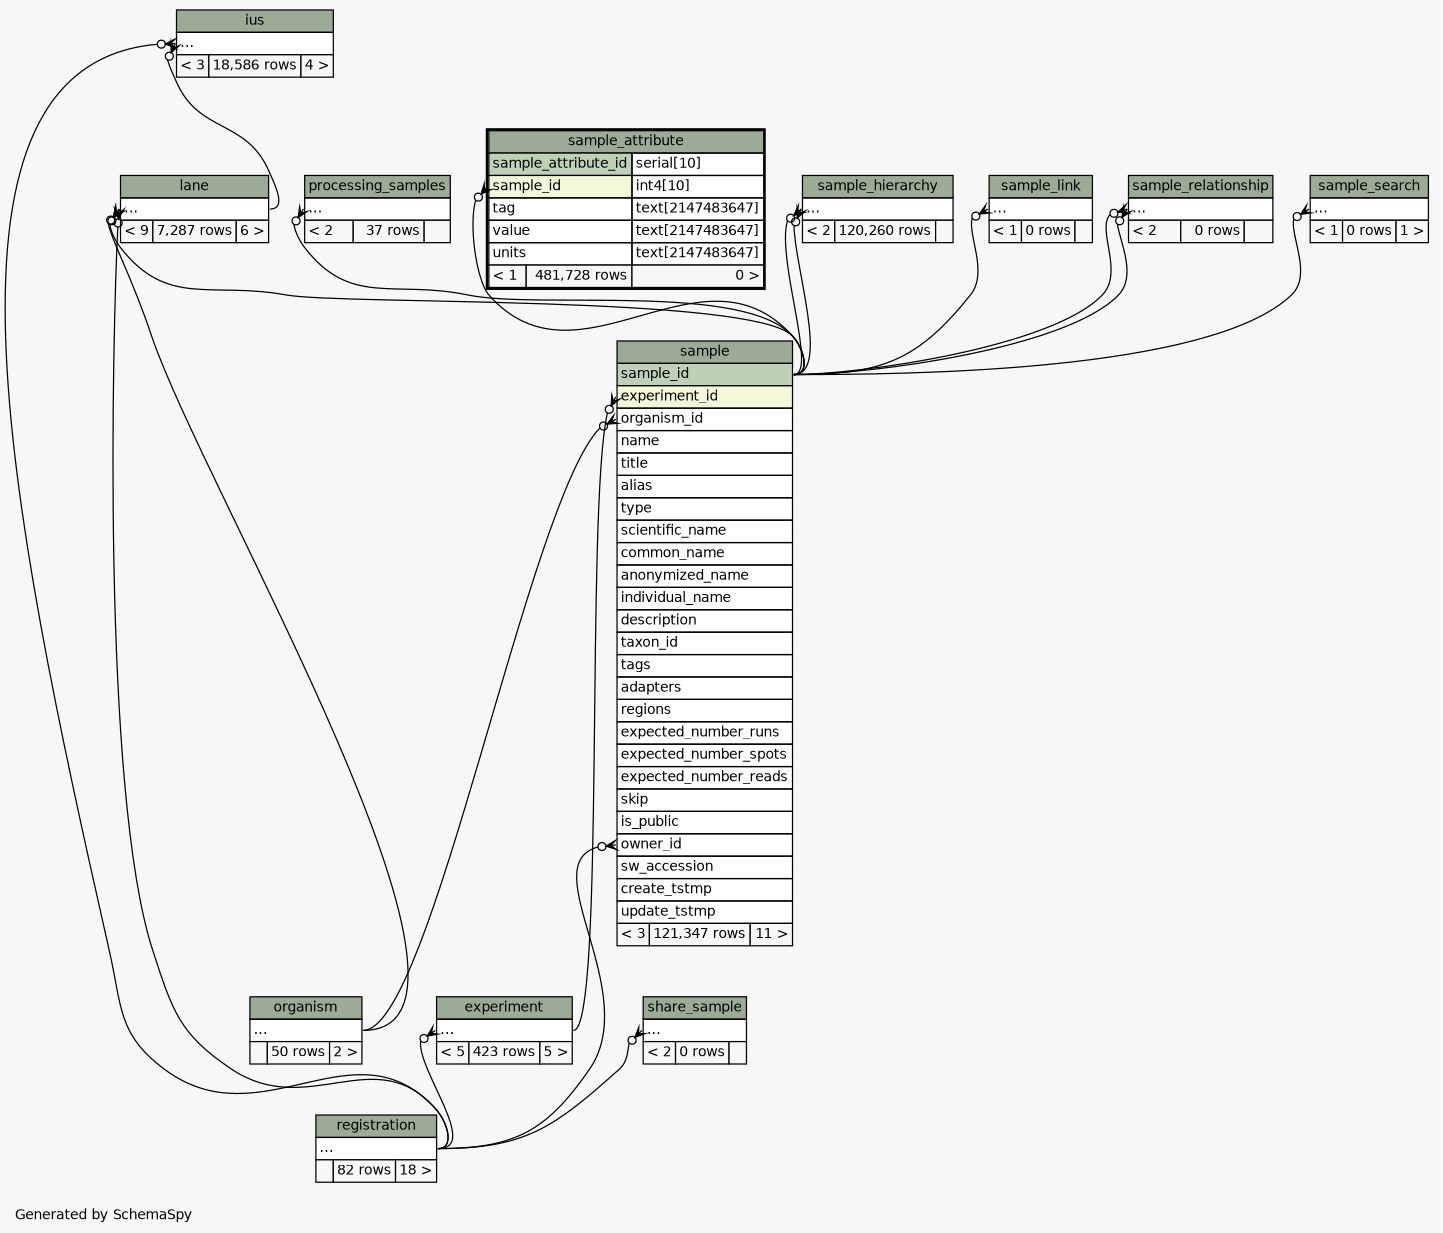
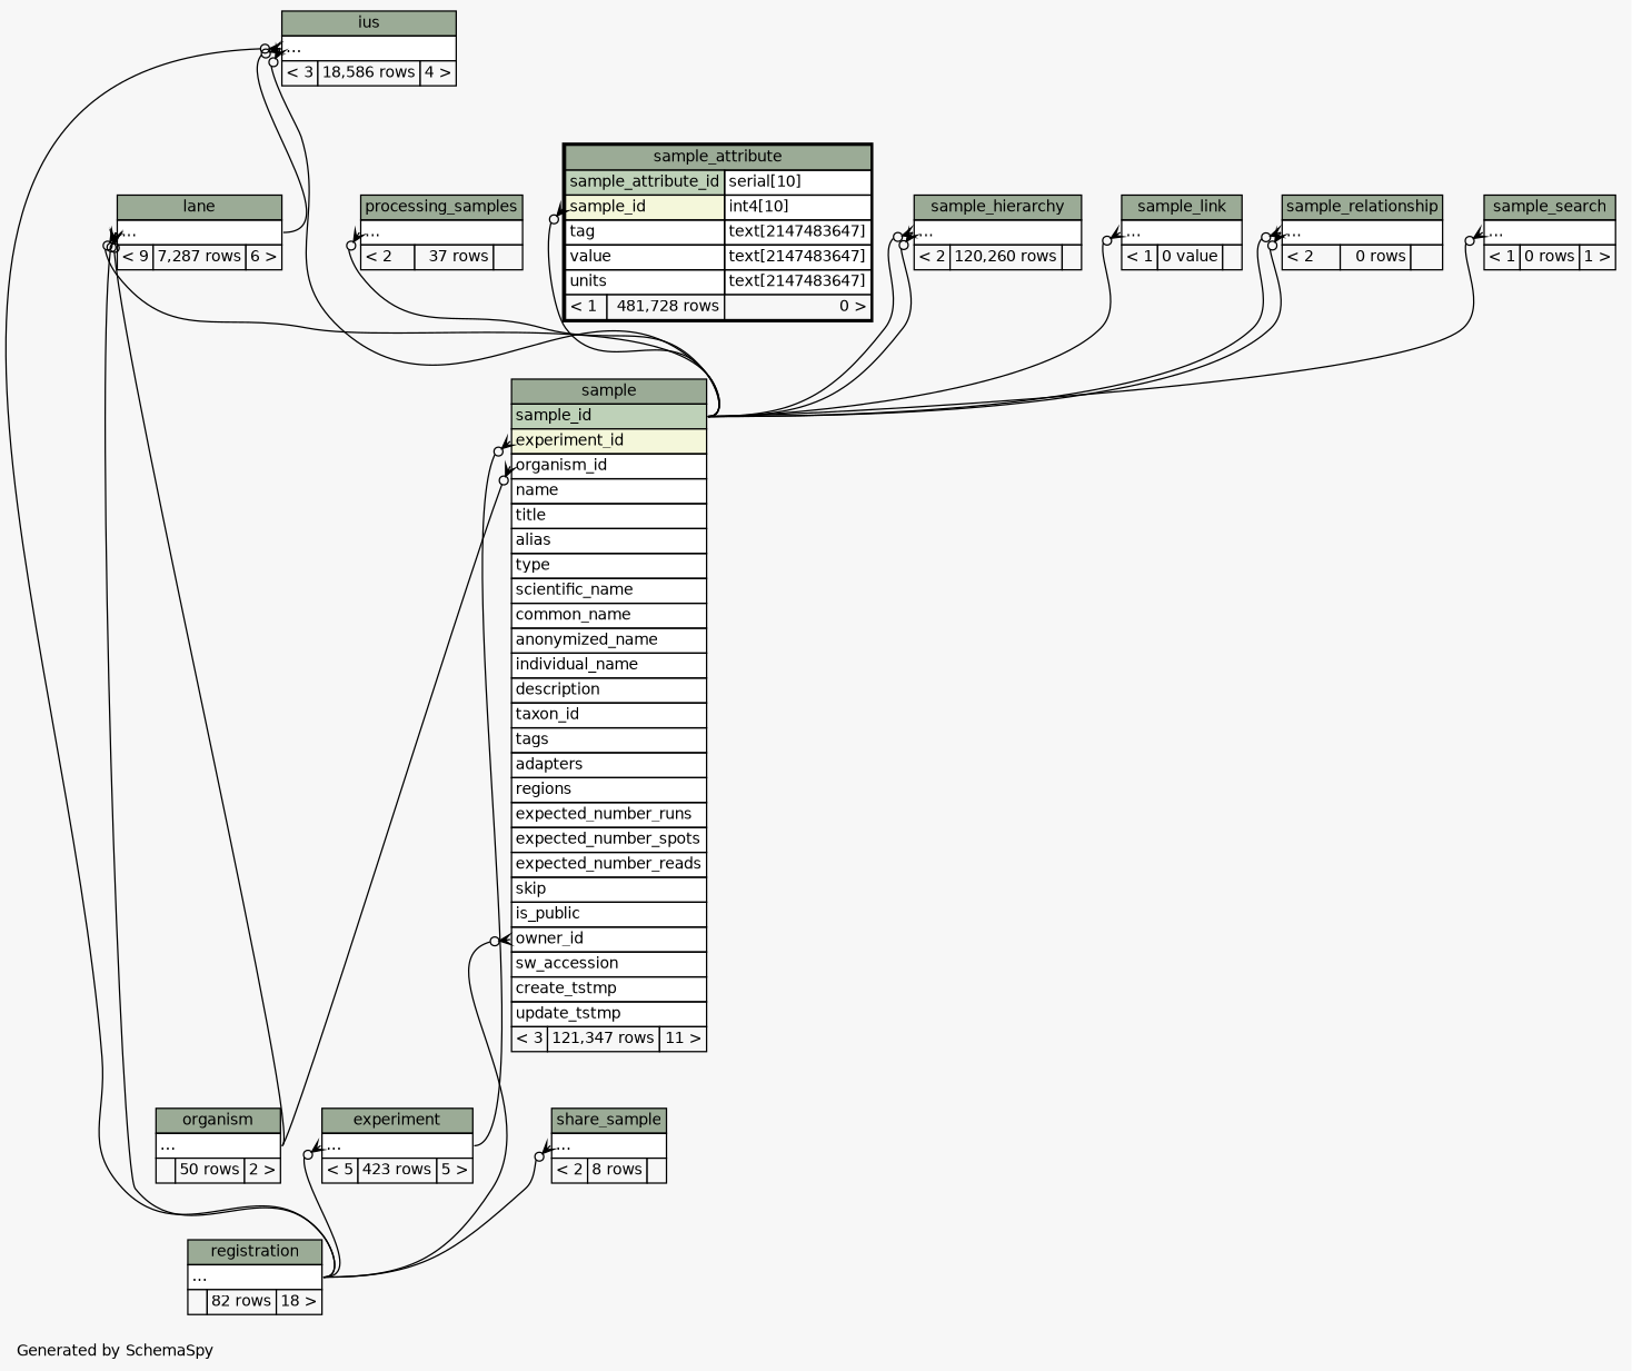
  digraph {
    bgcolor="#f7f7f7"
    fontname=Helvetica
    fontsize=11
    label="\nGenerated by SchemaSpy"
    labeljust=l
    nodesep=0.18
    rankdir=TB
    ranksep=0.46
    node [fontname=Helvetica fontsize=11 shape=plaintext]
    edge [arrowhead=none arrowsize=0.8 arrowtail=crowodot dir=back headport="sample_id:e" tailport="elipses:w"]
    n1 [label=<     <TABLE BORDER="0" CELLBORDER="1" CELLSPACING="0" BGCOLOR="#ffffff">       <TR><TD COLSPAN="3" BGCOLOR="#9bab96" ALIGN="CENTER">experiment</TD></TR>       <TR><TD PORT="elipses" COLSPAN="3" ALIGN="LEFT">...</TD></TR>       <TR><TD ALIGN="LEFT" BGCOLOR="#f7f7f7">&lt; 5</TD><TD ALIGN="RIGHT" BGCOLOR="#f7f7f7">423 rows</TD><TD ALIGN="RIGHT" BGCOLOR="#f7f7f7">5 &gt;</TD></TR>     </TABLE>>]
    n2 [label=<     <TABLE BORDER="0" CELLBORDER="1" CELLSPACING="0" BGCOLOR="#ffffff">       <TR><TD COLSPAN="3" BGCOLOR="#9bab96" ALIGN="CENTER">registration</TD></TR>       <TR><TD PORT="elipses" COLSPAN="3" ALIGN="LEFT">...</TD></TR>       <TR><TD ALIGN="LEFT" BGCOLOR="#f7f7f7">  </TD><TD ALIGN="RIGHT" BGCOLOR="#f7f7f7">82 rows</TD><TD ALIGN="RIGHT" BGCOLOR="#f7f7f7">18 &gt;</TD></TR>     </TABLE>>]
    n3 [label=<     <TABLE BORDER="0" CELLBORDER="1" CELLSPACING="0" BGCOLOR="#ffffff">       <TR><TD COLSPAN="3" BGCOLOR="#9bab96" ALIGN="CENTER">ius</TD></TR>       <TR><TD PORT="elipses" COLSPAN="3" ALIGN="LEFT">...</TD></TR>       <TR><TD ALIGN="LEFT" BGCOLOR="#f7f7f7">&lt; 3</TD><TD ALIGN="RIGHT" BGCOLOR="#f7f7f7">18,586 rows</TD><TD ALIGN="RIGHT" BGCOLOR="#f7f7f7">4 &gt;</TD></TR>     </TABLE>>]
    n4 [label=<     <TABLE BORDER="0" CELLBORDER="1" CELLSPACING="0" BGCOLOR="#ffffff">       <TR><TD COLSPAN="3" BGCOLOR="#9bab96" ALIGN="CENTER">lane</TD></TR>       <TR><TD PORT="elipses" COLSPAN="3" ALIGN="LEFT">...</TD></TR>       <TR><TD ALIGN="LEFT" BGCOLOR="#f7f7f7">&lt; 9</TD><TD ALIGN="RIGHT" BGCOLOR="#f7f7f7">7,287 rows</TD><TD ALIGN="RIGHT" BGCOLOR="#f7f7f7">6 &gt;</TD></TR>     </TABLE>>]
    n5 [label=<     <TABLE BORDER="0" CELLBORDER="1" CELLSPACING="0" BGCOLOR="#ffffff">       <TR><TD COLSPAN="3" BGCOLOR="#9bab96" ALIGN="CENTER">sample</TD></TR>       <TR><TD PORT="sample_id" COLSPAN="3" BGCOLOR="#bed1b8" ALIGN="LEFT">sample_id</TD></TR>       <TR><TD PORT="experiment_id" COLSPAN="3" BGCOLOR="#f4f7da" ALIGN="LEFT">experiment_id</TD></TR>       <TR><TD PORT="organism_id" COLSPAN="3" ALIGN="LEFT">organism_id</TD></TR>       <TR><TD PORT="name" COLSPAN="3" ALIGN="LEFT">name</TD></TR>       <TR><TD PORT="title" COLSPAN="3" ALIGN="LEFT">title</TD></TR>       <TR><TD PORT="alias" COLSPAN="3" ALIGN="LEFT">alias</TD></TR>       <TR><TD PORT="type" COLSPAN="3" ALIGN="LEFT">type</TD></TR>       <TR><TD PORT="scientific_name" COLSPAN="3" ALIGN="LEFT">scientific_name</TD></TR>       <TR><TD PORT="common_name" COLSPAN="3" ALIGN="LEFT">common_name</TD></TR>       <TR><TD PORT="anonymized_name" COLSPAN="3" ALIGN="LEFT">anonymized_name</TD></TR>       <TR><TD PORT="individual_name" COLSPAN="3" ALIGN="LEFT">individual_name</TD></TR>       <TR><TD PORT="description" COLSPAN="3" ALIGN="LEFT">description</TD></TR>       <TR><TD PORT="taxon_id" COLSPAN="3" ALIGN="LEFT">taxon_id</TD></TR>       <TR><TD PORT="tags" COLSPAN="3" ALIGN="LEFT">tags</TD></TR>       <TR><TD PORT="adapters" COLSPAN="3" ALIGN="LEFT">adapters</TD></TR>       <TR><TD PORT="regions" COLSPAN="3" ALIGN="LEFT">regions</TD></TR>       <TR><TD PORT="expected_number_runs" COLSPAN="3" ALIGN="LEFT">expected_number_runs</TD></TR>       <TR><TD PORT="expected_number_spots" COLSPAN="3" ALIGN="LEFT">expected_number_spots</TD></TR>       <TR><TD PORT="expected_number_reads" COLSPAN="3" ALIGN="LEFT">expected_number_reads</TD></TR>       <TR><TD PORT="skip" COLSPAN="3" ALIGN="LEFT">skip</TD></TR>       <TR><TD PORT="is_public" COLSPAN="3" ALIGN="LEFT">is_public</TD></TR>       <TR><TD PORT="owner_id" COLSPAN="3" ALIGN="LEFT">owner_id</TD></TR>       <TR><TD PORT="sw_accession" COLSPAN="3" ALIGN="LEFT">sw_accession</TD></TR>       <TR><TD PORT="create_tstmp" COLSPAN="3" ALIGN="LEFT">create_tstmp</TD></TR>       <TR><TD PORT="update_tstmp" COLSPAN="3" ALIGN="LEFT">update_tstmp</TD></TR>       <TR><TD ALIGN="LEFT" BGCOLOR="#f7f7f7">&lt; 3</TD><TD ALIGN="RIGHT" BGCOLOR="#f7f7f7">121,347 rows</TD><TD ALIGN="RIGHT" BGCOLOR="#f7f7f7">11 &gt;</TD></TR>     </TABLE>>]
    n6 [label=<     <TABLE BORDER="0" CELLBORDER="1" CELLSPACING="0" BGCOLOR="#ffffff">       <TR><TD COLSPAN="3" BGCOLOR="#9bab96" ALIGN="CENTER">organism</TD></TR>       <TR><TD PORT="elipses" COLSPAN="3" ALIGN="LEFT">...</TD></TR>       <TR><TD ALIGN="LEFT" BGCOLOR="#f7f7f7">  </TD><TD ALIGN="RIGHT" BGCOLOR="#f7f7f7">50 rows</TD><TD ALIGN="RIGHT" BGCOLOR="#f7f7f7">2 &gt;</TD></TR>     </TABLE>>]
    n7 [label=<     <TABLE BORDER="0" CELLBORDER="1" CELLSPACING="0" BGCOLOR="#ffffff">       <TR><TD COLSPAN="3" BGCOLOR="#9bab96" ALIGN="CENTER">processing_samples</TD></TR>       <TR><TD PORT="elipses" COLSPAN="3" ALIGN="LEFT">...</TD></TR>       <TR><TD ALIGN="LEFT" BGCOLOR="#f7f7f7">&lt; 2</TD><TD ALIGN="RIGHT" BGCOLOR="#f7f7f7">37 rows</TD><TD ALIGN="RIGHT" BGCOLOR="#f7f7f7">  </TD></TR>     </TABLE>>]
    n8 [label=<     <TABLE BORDER="2" CELLBORDER="1" CELLSPACING="0" BGCOLOR="#ffffff">       <TR><TD COLSPAN="3" BGCOLOR="#9bab96" ALIGN="CENTER">sample_attribute</TD></TR>       <TR><TD PORT="sample_attribute_id" COLSPAN="2" BGCOLOR="#bed1b8" ALIGN="LEFT">sample_attribute_id</TD><TD PORT="sample_attribute_id.type" ALIGN="LEFT">serial[10]</TD></TR>       <TR><TD PORT="sample_id" COLSPAN="2" BGCOLOR="#f4f7da" ALIGN="LEFT">sample_id</TD><TD PORT="sample_id.type" ALIGN="LEFT">int4[10]</TD></TR>       <TR><TD PORT="tag" COLSPAN="2" ALIGN="LEFT">tag</TD><TD PORT="tag.type" ALIGN="LEFT">text[2147483647]</TD></TR>       <TR><TD PORT="value" COLSPAN="2" ALIGN="LEFT">value</TD><TD PORT="value.type" ALIGN="LEFT">text[2147483647]</TD></TR>       <TR><TD PORT="units" COLSPAN="2" ALIGN="LEFT">units</TD><TD PORT="units.type" ALIGN="LEFT">text[2147483647]</TD></TR>       <TR><TD ALIGN="LEFT" BGCOLOR="#f7f7f7">&lt; 1</TD><TD ALIGN="RIGHT" BGCOLOR="#f7f7f7">481,728 rows</TD><TD ALIGN="RIGHT" BGCOLOR="#f7f7f7">0 &gt;</TD></TR>     </TABLE>>]
    n9 [label=<     <TABLE BORDER="0" CELLBORDER="1" CELLSPACING="0" BGCOLOR="#ffffff">       <TR><TD COLSPAN="3" BGCOLOR="#9bab96" ALIGN="CENTER">sample_hierarchy</TD></TR>       <TR><TD PORT="elipses" COLSPAN="3" ALIGN="LEFT">...</TD></TR>       <TR><TD ALIGN="LEFT" BGCOLOR="#f7f7f7">&lt; 2</TD><TD ALIGN="RIGHT" BGCOLOR="#f7f7f7">120,260 rows</TD><TD ALIGN="RIGHT" BGCOLOR="#f7f7f7">  </TD></TR>     </TABLE>>]
-   n10 [label=<     <TABLE BORDER="0" CELLBORDER="1" CELLSPACING="0" BGCOLOR="#ffffff">       <TR><TD COLSPAN="3" BGCOLOR="#9bab96" ALIGN="CENTER">sample_link</TD></TR>       <TR><TD PORT="elipses" COLSPAN="3" ALIGN="LEFT">...</TD></TR>       <TR><TD ALIGN="LEFT" BGCOLOR="#f7f7f7">&lt; 1</TD><TD ALIGN="RIGHT" BGCOLOR="#f7f7f7">0 rows</TD><TD ALIGN="RIGHT" BGCOLOR="#f7f7f7">  </TD></TR>     </TABLE>>]
+   n10 [label=<     <TABLE BORDER="0" CELLBORDER="1" CELLSPACING="0" BGCOLOR="#ffffff">       <TR><TD COLSPAN="3" BGCOLOR="#9bab96" ALIGN="CENTER">sample_link</TD></TR>       <TR><TD PORT="elipses" COLSPAN="3" ALIGN="LEFT">...</TD></TR>       <TR><TD ALIGN="LEFT" BGCOLOR="#f7f7f7">&lt; 1</TD><TD ALIGN="RIGHT" BGCOLOR="#f7f7f7">0 value</TD><TD ALIGN="RIGHT" BGCOLOR="#f7f7f7">  </TD></TR>     </TABLE>>]
    n11 [label=<     <TABLE BORDER="0" CELLBORDER="1" CELLSPACING="0" BGCOLOR="#ffffff">       <TR><TD COLSPAN="3" BGCOLOR="#9bab96" ALIGN="CENTER">sample_relationship</TD></TR>       <TR><TD PORT="elipses" COLSPAN="3" ALIGN="LEFT">...</TD></TR>       <TR><TD ALIGN="LEFT" BGCOLOR="#f7f7f7">&lt; 2</TD><TD ALIGN="RIGHT" BGCOLOR="#f7f7f7">0 rows</TD><TD ALIGN="RIGHT" BGCOLOR="#f7f7f7">  </TD></TR>     </TABLE>>]
    n12 [label=<     <TABLE BORDER="0" CELLBORDER="1" CELLSPACING="0" BGCOLOR="#ffffff">       <TR><TD COLSPAN="3" BGCOLOR="#9bab96" ALIGN="CENTER">sample_search</TD></TR>       <TR><TD PORT="elipses" COLSPAN="3" ALIGN="LEFT">...</TD></TR>       <TR><TD ALIGN="LEFT" BGCOLOR="#f7f7f7">&lt; 1</TD><TD ALIGN="RIGHT" BGCOLOR="#f7f7f7">0 rows</TD><TD ALIGN="RIGHT" BGCOLOR="#f7f7f7">1 &gt;</TD></TR>     </TABLE>>]
-   n13 [label=<     <TABLE BORDER="0" CELLBORDER="1" CELLSPACING="0" BGCOLOR="#ffffff">       <TR><TD COLSPAN="3" BGCOLOR="#9bab96" ALIGN="CENTER">share_sample</TD></TR>       <TR><TD PORT="elipses" COLSPAN="3" ALIGN="LEFT">...</TD></TR>       <TR><TD ALIGN="LEFT" BGCOLOR="#f7f7f7">&lt; 2</TD><TD ALIGN="RIGHT" BGCOLOR="#f7f7f7">0 rows</TD><TD ALIGN="RIGHT" BGCOLOR="#f7f7f7">  </TD></TR>     </TABLE>>]
+   n13 [label=<     <TABLE BORDER="0" CELLBORDER="1" CELLSPACING="0" BGCOLOR="#ffffff">       <TR><TD COLSPAN="3" BGCOLOR="#9bab96" ALIGN="CENTER">share_sample</TD></TR>       <TR><TD PORT="elipses" COLSPAN="3" ALIGN="LEFT">...</TD></TR>       <TR><TD ALIGN="LEFT" BGCOLOR="#f7f7f7">&lt; 2</TD><TD ALIGN="RIGHT" BGCOLOR="#f7f7f7">8 rows</TD><TD ALIGN="RIGHT" BGCOLOR="#f7f7f7">  </TD></TR>     </TABLE>>]
    n1 -> n2 [headport="elipses:e"]
    n3 -> n2 [headport="elipses:e"]
    n3 -> n4 [headport="elipses:e"]
+   n3 -> n5
    n4 -> n2 [headport="elipses:e"]
    n4 -> n5
    n4 -> n6 [headport="elipses:e"]
    n5 -> n1 [headport="elipses:e" tailport="experiment_id:w"]
    n5 -> n2 [headport="elipses:e" tailport="owner_id:w"]
    n5 -> n6 [headport="elipses:e" tailport="organism_id:w"]
    n7 -> n5
    n8 -> n5 [tailport="sample_id:w"]
    n9 -> n5
    n9 -> n5
    n10 -> n5
    n11 -> n5
    n11 -> n5
    n12 -> n5
    n13 -> n2 [headport="elipses:e"]
  }
